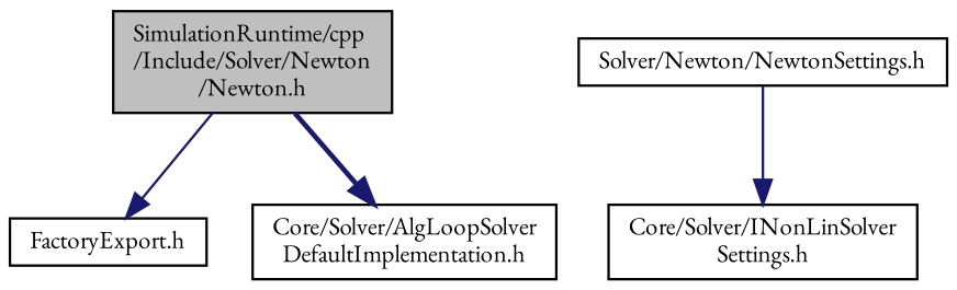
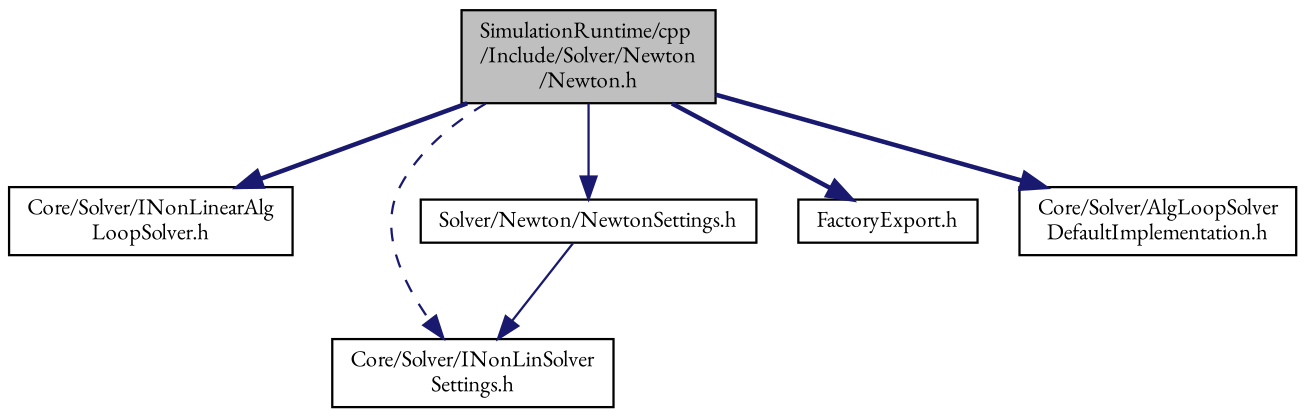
  digraph {
    fontname="EB Garamond"
    node [color=black fillcolor=white fontname="EB Garamond" fontsize=10 shape=record style=filled]
    edge [color=midnightblue fontname="EB Garamond" fontsize=10 labelfontname=Helvetica labelfontsize=10 style=bold]
    n1 [fillcolor=grey75 fontcolor=black height=0.2 label="SimulationRuntime/cpp\l/Include/Solver/Newton\l/Newton.h" width=0.4]
+   n2 [height=0.2 label="Core/Solver/INonLinearAlg\lLoopSolver.h" width=0.4]
    n3 [height=0.2 label="Core/Solver/INonLinSolver\lSettings.h" width=0.4]
    n4 [height=0.2 label="Solver/Newton/NewtonSettings.h" width=0.4]
    n5 [height=0.2 label="FactoryExport.h" width=0.4]
    n6 [height=0.2 label="Core/Solver/AlgLoopSolver\lDefaultImplementation.h" width=0.4]
-   n1 -> n5 [style=solid]
+   n1 -> n2
+   n1 -> n3 [style=dashed]
+   n1 -> n4 [style=solid]
+   n1 -> n5
    n1 -> n6
    n4 -> n3 [style=solid]
  }
